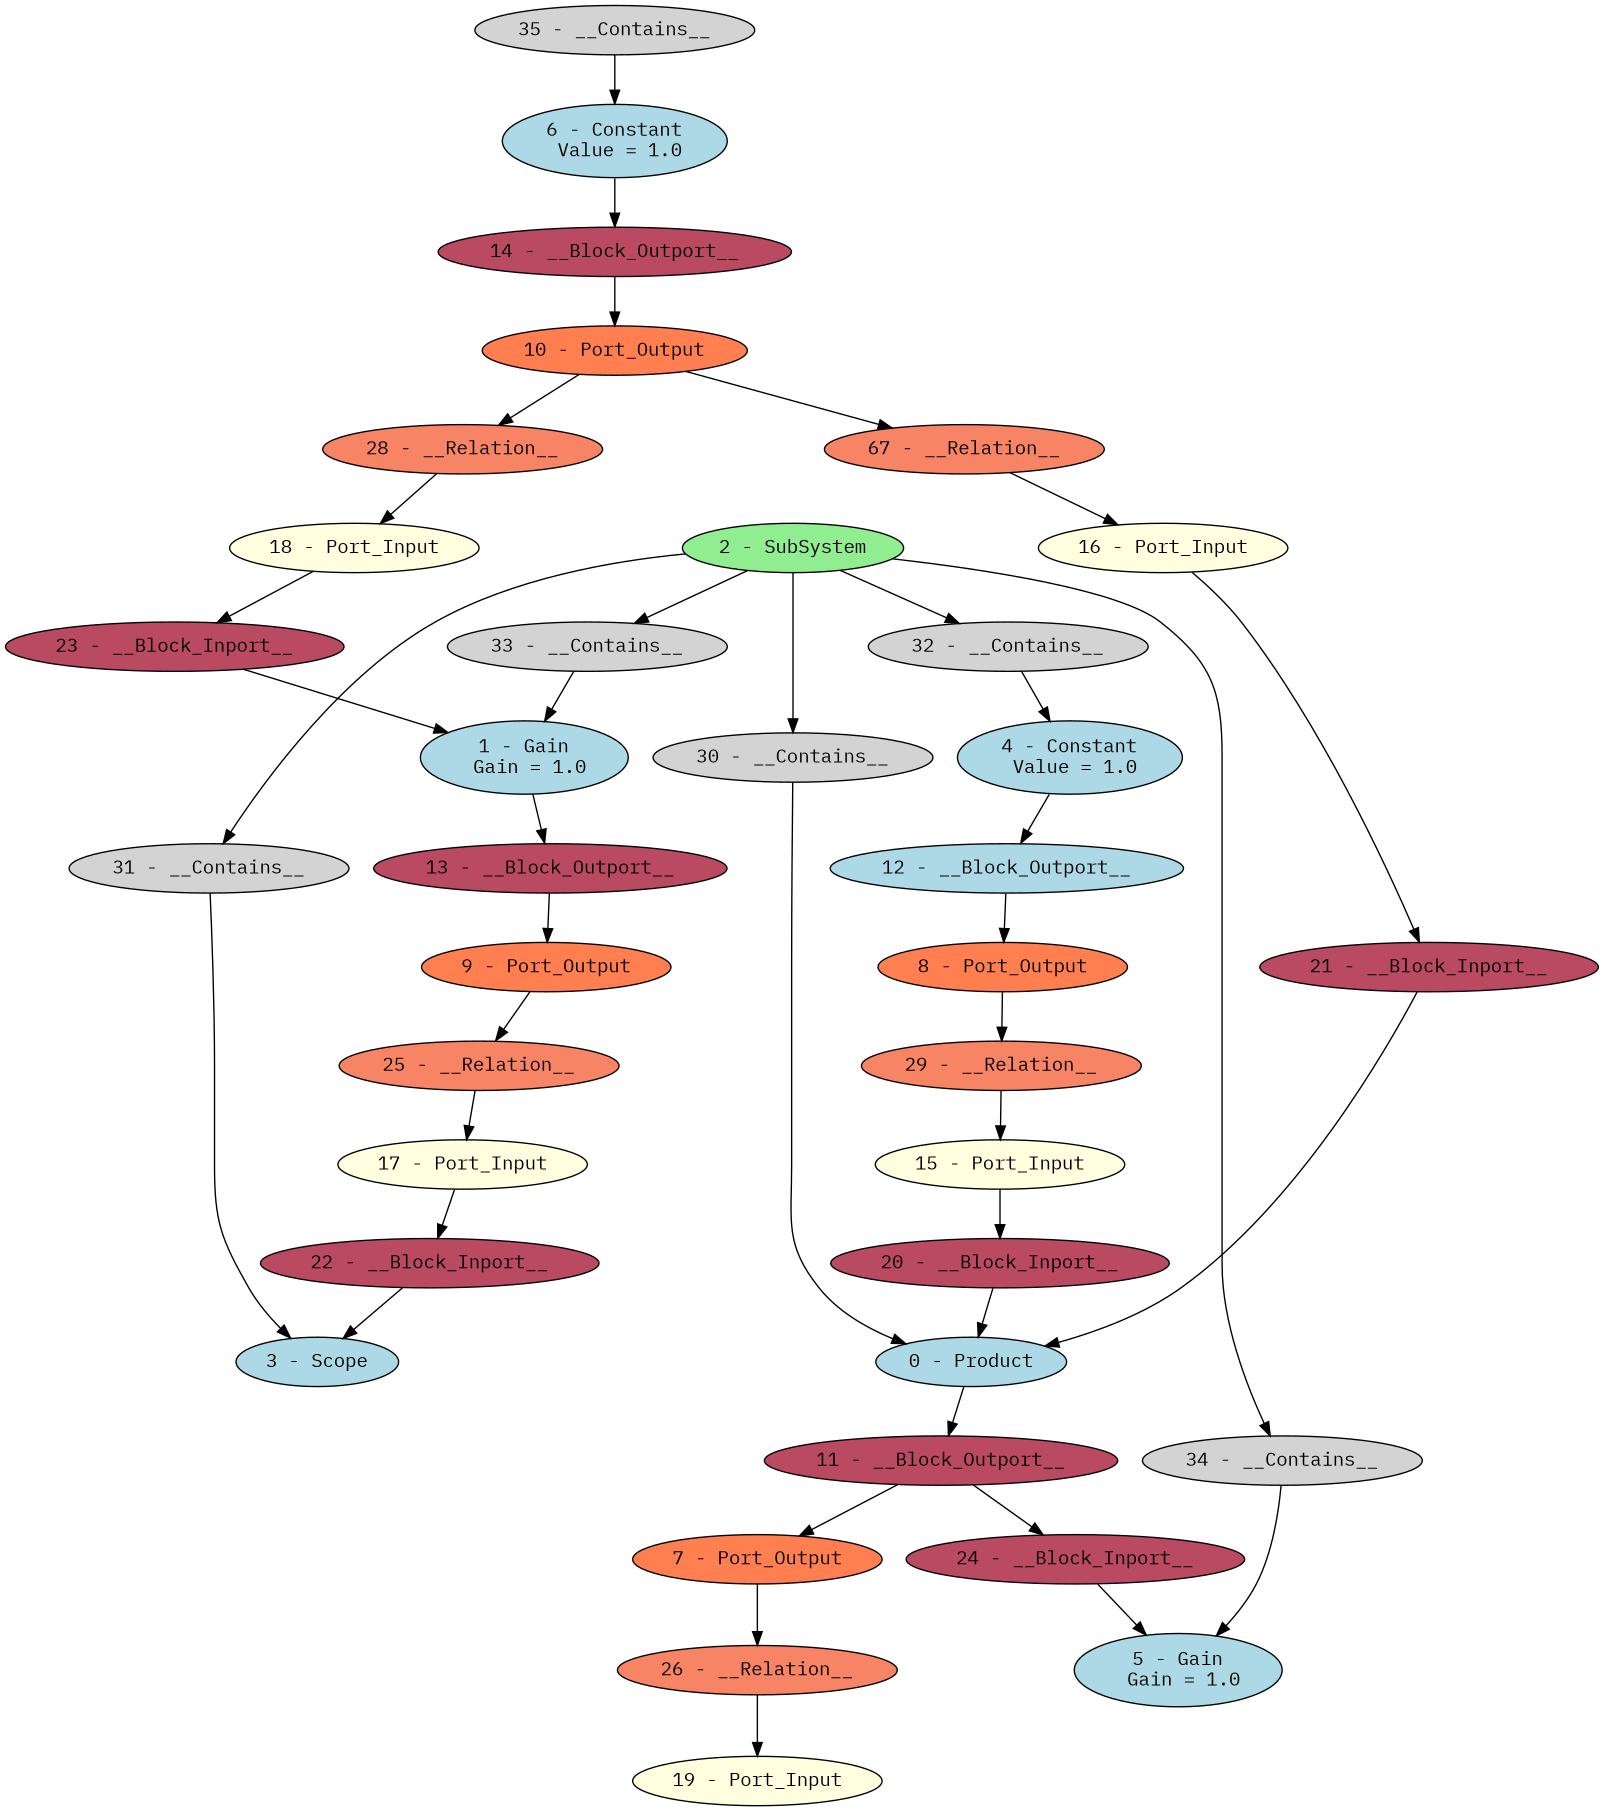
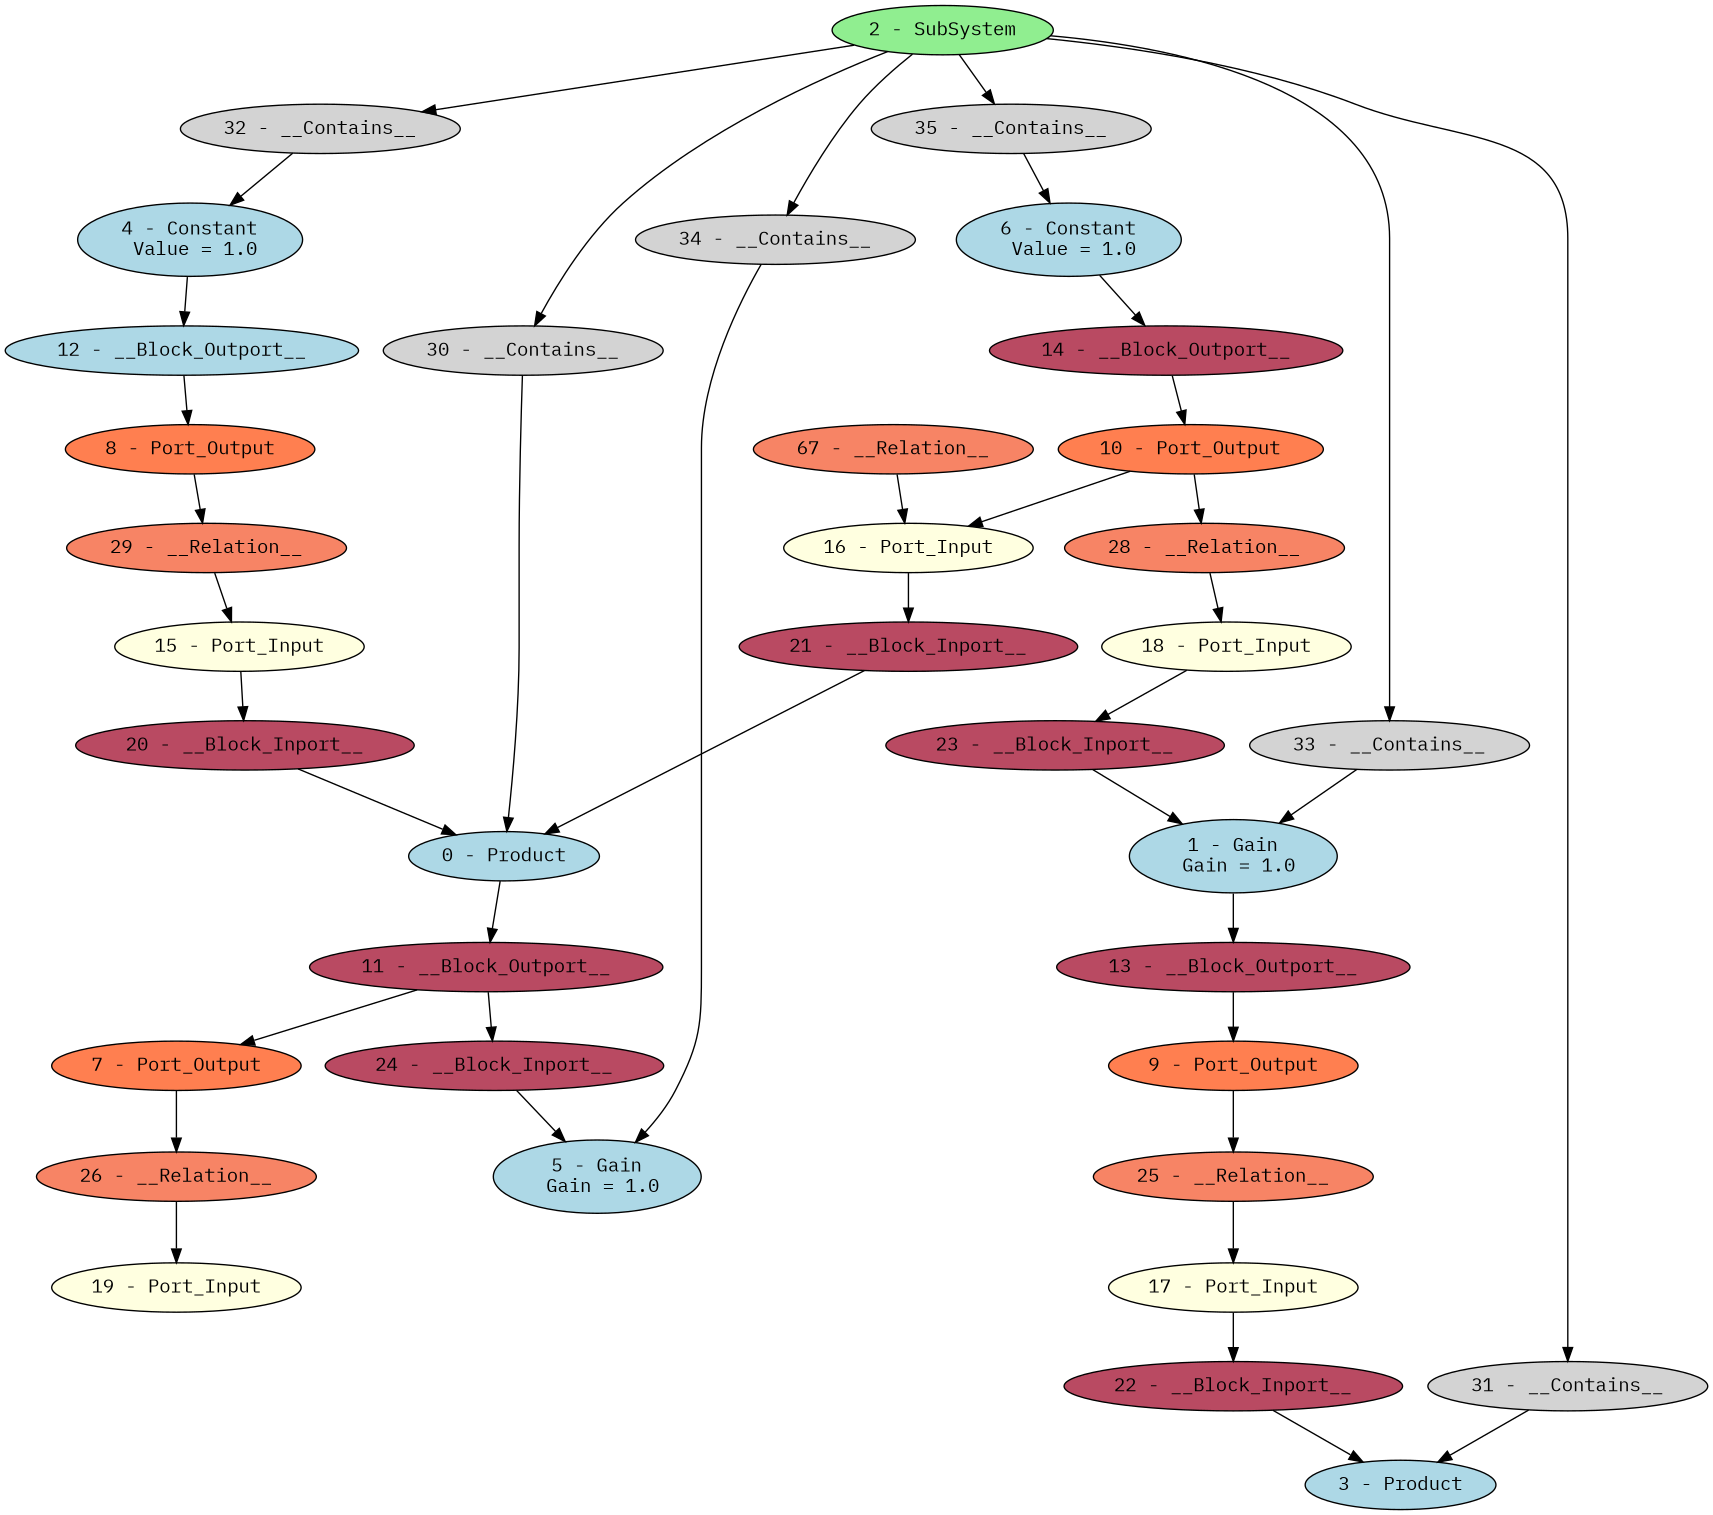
  digraph {
    fontname="IBM Plex Mono"
    node [fillcolor="#b94a62" fontname="IBM Plex Mono" style=filled]
    edge [fontname="IBM Plex Mono"]
    "0 - Product" [fillcolor=lightblue]
    "11 - __Block_Outport__"
    "7 - Port_Output" [fillcolor=coral]
    "24 - __Block_Inport__"
    "1 - Gain\n Gain = 1.0" [fillcolor=lightblue]
    "13 - __Block_Outport__"
    "9 - Port_Output" [fillcolor=coral]
    "2 - SubSystem" [fillcolor=lightgreen]
    "30 - __Contains__" [fillcolor=lightgray]
    "31 - __Contains__" [fillcolor=lightgray]
    "32 - __Contains__" [fillcolor=lightgray]
    "33 - __Contains__" [fillcolor=lightgray]
    "34 - __Contains__" [fillcolor=lightgray]
    "35 - __Contains__" [fillcolor=lightgray]
-   "3 - Scope" [fillcolor=lightblue]
+   "3 - Scope" [fillcolor=lightblue label="3 - Product"]
    "4 - Constant\n Value = 1.0" [fillcolor=lightblue]
    "5 - Gain\n Gain = 1.0" [fillcolor=lightblue]
    "6 - Constant\n Value = 1.0" [fillcolor=lightblue]
    "12 - __Block_Outport__" [fillcolor=lightblue]
    "8 - Port_Output" [fillcolor=coral]
    "14 - __Block_Outport__"
    "10 - Port_Output" [fillcolor=coral]
    "26 - __Relation__" [fillcolor="#f78465"]
    "19 - Port_Input" [fillcolor=lightyellow]
    "29 - __Relation__" [fillcolor="#f78465"]
    "15 - Port_Input" [fillcolor=lightyellow]
    "25 - __Relation__" [fillcolor="#f78465"]
    "17 - Port_Input" [fillcolor=lightyellow]
    n29 [fillcolor="#f78465" label="67 - __Relation__"]
    "28 - __Relation__" [fillcolor="#f78465"]
    "16 - Port_Input" [fillcolor=lightyellow]
    "18 - Port_Input" [fillcolor=lightyellow]
    "20 - __Block_Inport__"
    "21 - __Block_Inport__"
    "22 - __Block_Inport__"
    "23 - __Block_Inport__"
    "0 - Product" -> "11 - __Block_Outport__"
    "11 - __Block_Outport__" -> "7 - Port_Output"
    "11 - __Block_Outport__" -> "24 - __Block_Inport__"
    "7 - Port_Output" -> "26 - __Relation__"
    "24 - __Block_Inport__" -> "5 - Gain\n Gain = 1.0"
    "1 - Gain\n Gain = 1.0" -> "13 - __Block_Outport__"
    "13 - __Block_Outport__" -> "9 - Port_Output"
    "9 - Port_Output" -> "25 - __Relation__"
    "2 - SubSystem" -> "30 - __Contains__"
    "2 - SubSystem" -> "31 - __Contains__"
    "2 - SubSystem" -> "32 - __Contains__"
    "2 - SubSystem" -> "33 - __Contains__"
    "2 - SubSystem" -> "34 - __Contains__"
+   "2 - SubSystem" -> "35 - __Contains__"
    "30 - __Contains__" -> "0 - Product"
    "31 - __Contains__" -> "3 - Scope"
    "32 - __Contains__" -> "4 - Constant\n Value = 1.0"
    "33 - __Contains__" -> "1 - Gain\n Gain = 1.0"
    "34 - __Contains__" -> "5 - Gain\n Gain = 1.0"
    "35 - __Contains__" -> "6 - Constant\n Value = 1.0"
    "4 - Constant\n Value = 1.0" -> "12 - __Block_Outport__"
    "6 - Constant\n Value = 1.0" -> "14 - __Block_Outport__"
    "12 - __Block_Outport__" -> "8 - Port_Output"
    "8 - Port_Output" -> "29 - __Relation__"
    "14 - __Block_Outport__" -> "10 - Port_Output"
-   "10 - Port_Output" -> n29
+   "10 - Port_Output" -> "16 - Port_Input"
    "10 - Port_Output" -> "28 - __Relation__"
    "26 - __Relation__" -> "19 - Port_Input"
    "29 - __Relation__" -> "15 - Port_Input"
    "15 - Port_Input" -> "20 - __Block_Inport__"
    "25 - __Relation__" -> "17 - Port_Input"
    "17 - Port_Input" -> "22 - __Block_Inport__"
    n29 -> "16 - Port_Input"
    "28 - __Relation__" -> "18 - Port_Input"
    "16 - Port_Input" -> "21 - __Block_Inport__"
    "18 - Port_Input" -> "23 - __Block_Inport__"
    "20 - __Block_Inport__" -> "0 - Product"
    "21 - __Block_Inport__" -> "0 - Product"
    "22 - __Block_Inport__" -> "3 - Scope"
    "23 - __Block_Inport__" -> "1 - Gain\n Gain = 1.0"
  }
